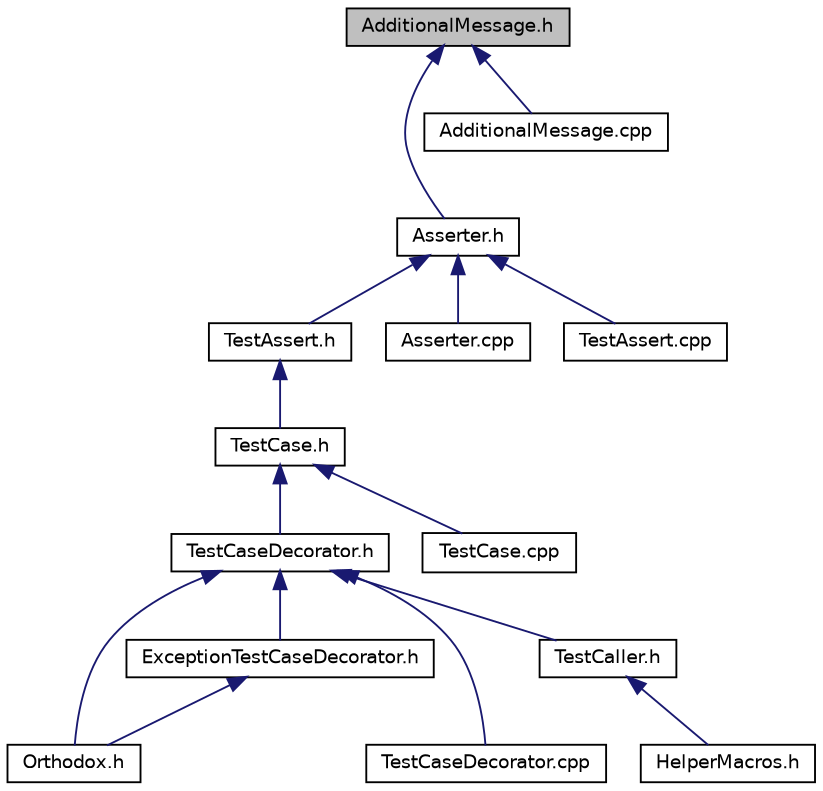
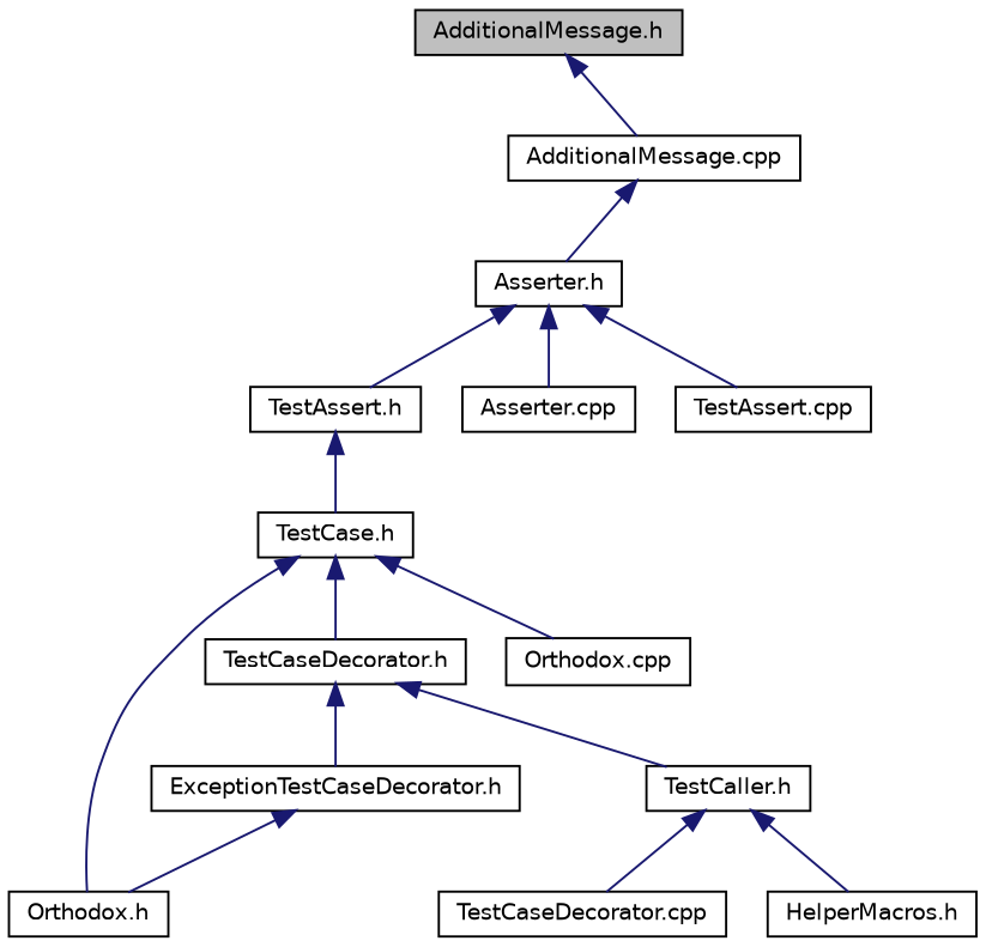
  digraph {
    node [color=black fillcolor=white fontname=Helvetica fontsize=10 shape=record style=filled]
    edge [color=midnightblue dir=back fontname=Helvetica fontsize=10 labelfontname=Helvetica labelfontsize=10 style=solid]
    n1 [fillcolor=grey75 fontcolor=black height=0.2 label="AdditionalMessage.h" width=0.4]
    n2 [height=0.2 label="Asserter.h" width=0.4]
    n3 [height=0.2 label="AdditionalMessage.cpp" width=0.4]
    n4 [height=0.2 label="TestAssert.h" width=0.4]
    n5 [height=0.2 label="Asserter.cpp" width=0.4]
    n6 [height=0.2 label="TestAssert.cpp" width=0.4]
    n7 [height=0.2 label="TestCase.h" width=0.4]
    n8 [height=0.2 label="Orthodox.h" width=0.4]
    n9 [height=0.2 label="TestCaseDecorator.h" width=0.4]
-   n10 [height=0.2 label="TestCase.cpp" width=0.4]
+   n10 [height=0.2 label="Orthodox.cpp" width=0.4]
    n11 [height=0.2 label="TestCaller.h" width=0.4]
    n12 [height=0.2 label="ExceptionTestCaseDecorator.h" width=0.4]
    n13 [height=0.2 label="TestCaseDecorator.cpp" width=0.4]
    n14 [height=0.2 label="HelperMacros.h" width=0.4]
-   n1 -> n2
+   n3 -> n2
    n1 -> n3
    n2 -> n4
    n2 -> n5
    n2 -> n6
    n4 -> n7
-   n9 -> n8
+   n7 -> n8
    n7 -> n9
    n7 -> n10
    n9 -> n11
    n9 -> n12
-   n9 -> n13
+   n11 -> n13
    n11 -> n14
    n12 -> n8
  }
